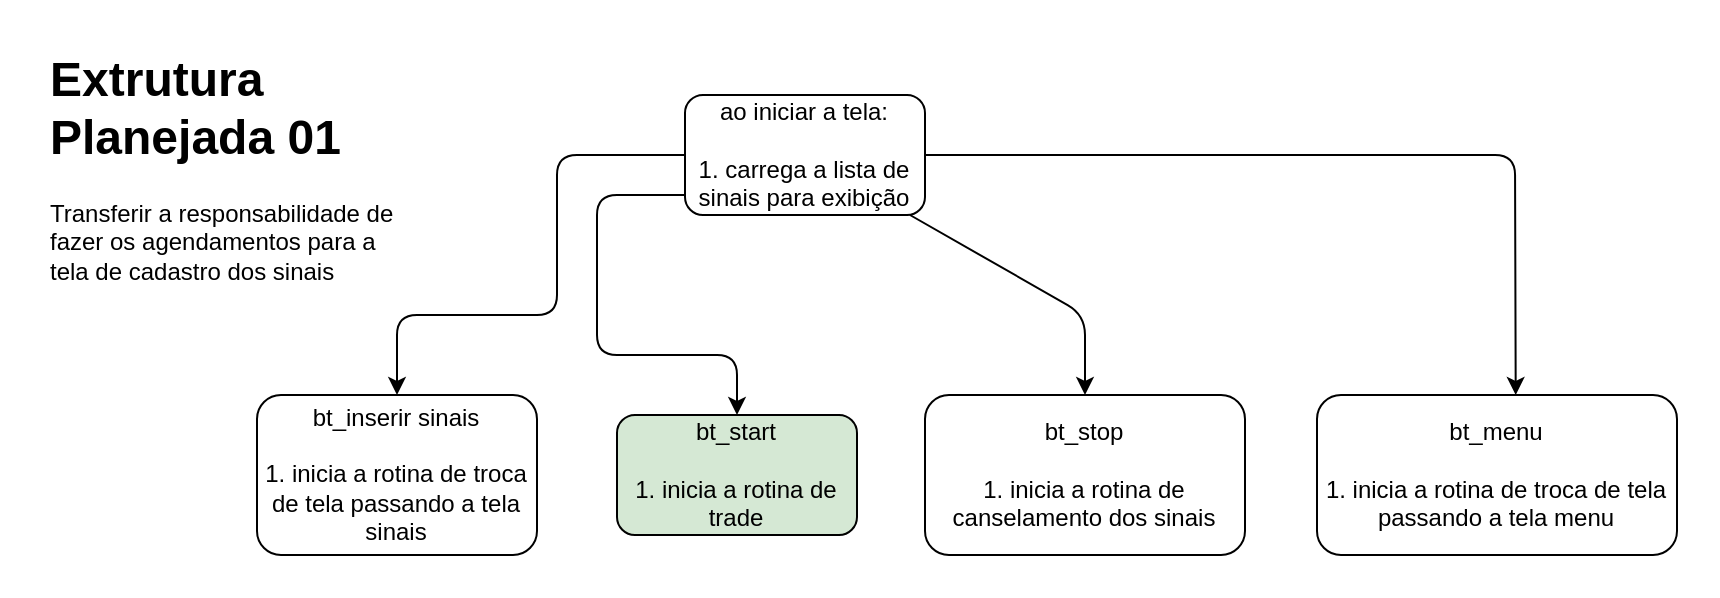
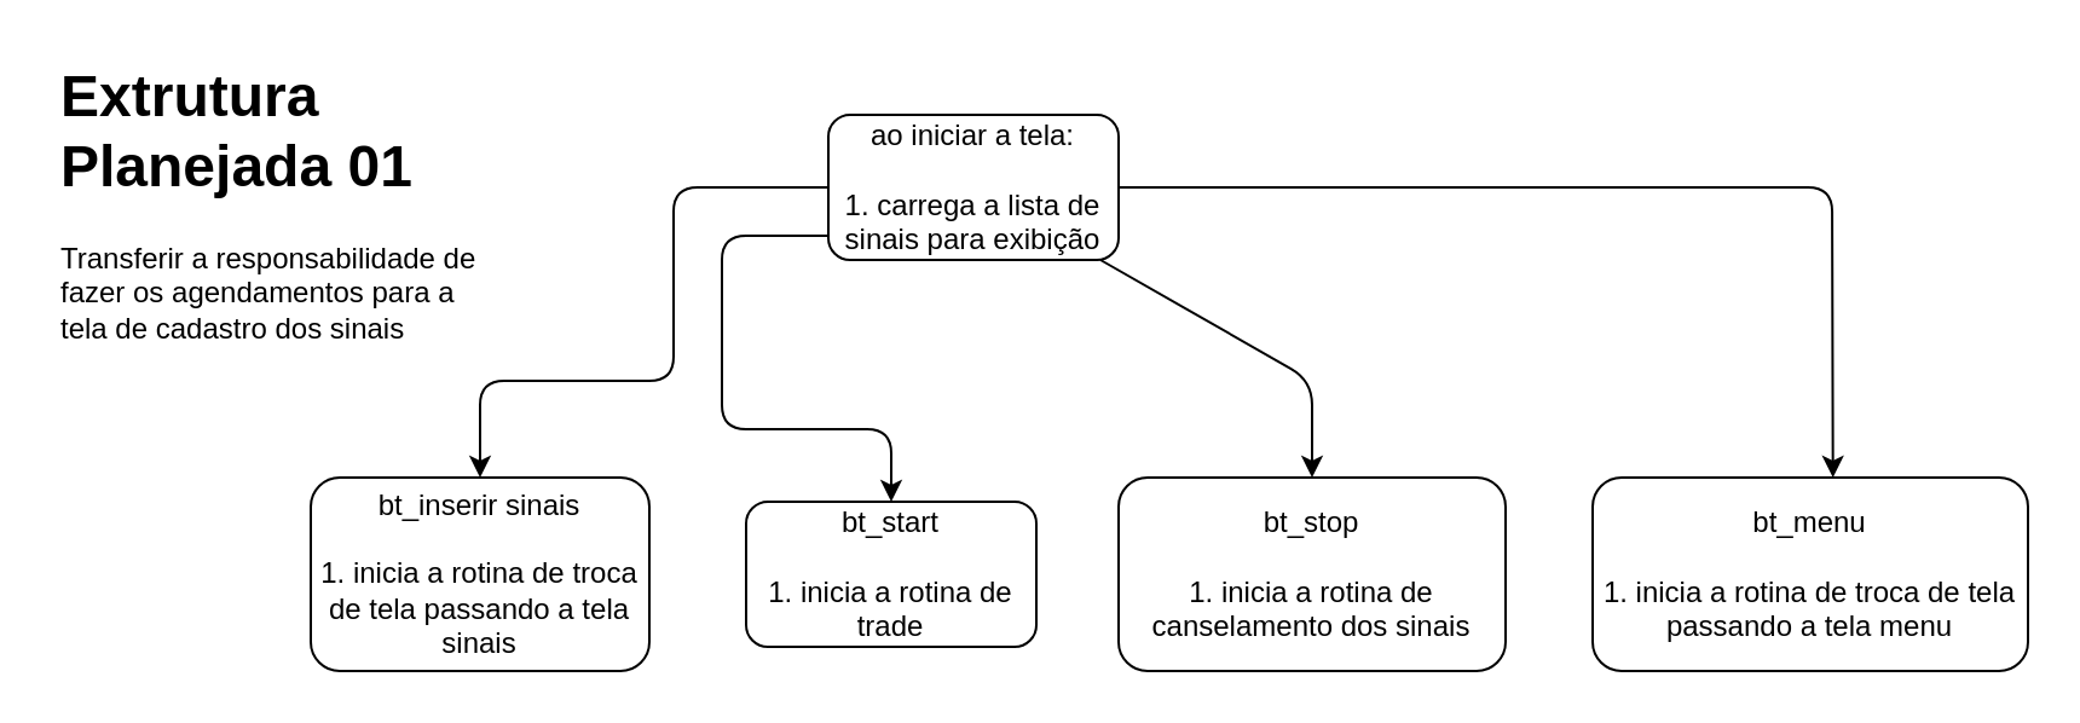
  <mxCell id="0" />
  <mxCell id="1" parent="0" />
  <mxCell id="2" value="&lt;h1&gt;Extrutura Planejada 01&lt;/h1&gt;&lt;p&gt;Transferir a responsabilidade de fazer os agendamentos para a tela de cadastro dos sinais&lt;/p&gt;" style="text;html=1;strokeColor=none;fillColor=none;spacing=5;spacingTop=-20;whiteSpace=wrap;overflow=hidden;rounded=0;" parent="1" vertex="1"><mxGeometry x="20" y="20" width="190" height="147" as="geometry" /></mxCell>
  <mxCell id="3" style="edgeStyle=none;html=1;entryX=0.5;entryY=0;entryDx=0;entryDy=0;" edge="1" parent="1" source="7" target="8"><mxGeometry relative="1" as="geometry"><Array as="points"><mxPoint x="278" y="77" /><mxPoint x="278" y="157" /><mxPoint x="198" y="157" /></Array></mxGeometry></mxCell>
  <mxCell id="4" style="edgeStyle=none;html=1;entryX=0.5;entryY=0;entryDx=0;entryDy=0;exitX=0.05;exitY=0.833;exitDx=0;exitDy=0;exitPerimeter=0;" edge="1" parent="1" source="7" target="9"><mxGeometry relative="1" as="geometry"><Array as="points"><mxPoint x="298" y="97" /><mxPoint x="298" y="177" /><mxPoint x="368" y="177" /></Array></mxGeometry></mxCell>
  <mxCell id="5" style="edgeStyle=none;html=1;entryX=0.5;entryY=0;entryDx=0;entryDy=0;" edge="1" parent="1" source="7" target="10"><mxGeometry relative="1" as="geometry"><Array as="points"><mxPoint x="542" y="157" /></Array></mxGeometry></mxCell>
  <mxCell id="6" style="edgeStyle=none;html=1;entryX=0.552;entryY=0;entryDx=0;entryDy=0;entryPerimeter=0;" edge="1" parent="1" source="7" target="11"><mxGeometry relative="1" as="geometry"><Array as="points"><mxPoint x="757" y="77" /></Array></mxGeometry></mxCell>
  <mxCell id="7" value="ao iniciar a tela:&lt;br&gt;&lt;br&gt;1. carrega a lista de sinais para exibição" style="rounded=1;whiteSpace=wrap;html=1;" vertex="1" parent="1"><mxGeometry x="342" y="47" width="120" height="60" as="geometry" /></mxCell>
  <mxCell id="8" value="bt_inserir sinais&lt;br&gt;&lt;br&gt;1. inicia a rotina de troca de tela passando a tela sinais" style="rounded=1;whiteSpace=wrap;html=1;" vertex="1" parent="1"><mxGeometry x="128" y="197" width="140" height="80" as="geometry" /></mxCell>
- <mxCell id="9" value="bt_start&lt;br&gt;&lt;br&gt;1. inicia a rotina de trade" style="rounded=1;whiteSpace=wrap;html=1;fillColor=#d5e8d4;" vertex="1" parent="1"><mxGeometry x="308" y="207" width="120" height="60" as="geometry" /></mxCell>
+ <mxCell id="9" value="bt_start&lt;br&gt;&lt;br&gt;1. inicia a rotina de trade" style="rounded=1;whiteSpace=wrap;html=1;" vertex="1" parent="1"><mxGeometry x="308" y="207" width="120" height="60" as="geometry" /></mxCell>
  <mxCell id="10" value="bt_stop&lt;br&gt;&lt;br&gt;1. inicia a rotina de canselamento dos sinais" style="rounded=1;whiteSpace=wrap;html=1;" vertex="1" parent="1"><mxGeometry x="462" y="197" width="160" height="80" as="geometry" /></mxCell>
  <mxCell id="11" value="bt_menu&lt;br&gt;&lt;br&gt;1. inicia a rotina de troca de tela passando a tela menu" style="rounded=1;whiteSpace=wrap;html=1;" vertex="1" parent="1"><mxGeometry x="658" y="197" width="180" height="80" as="geometry" /></mxCell>
